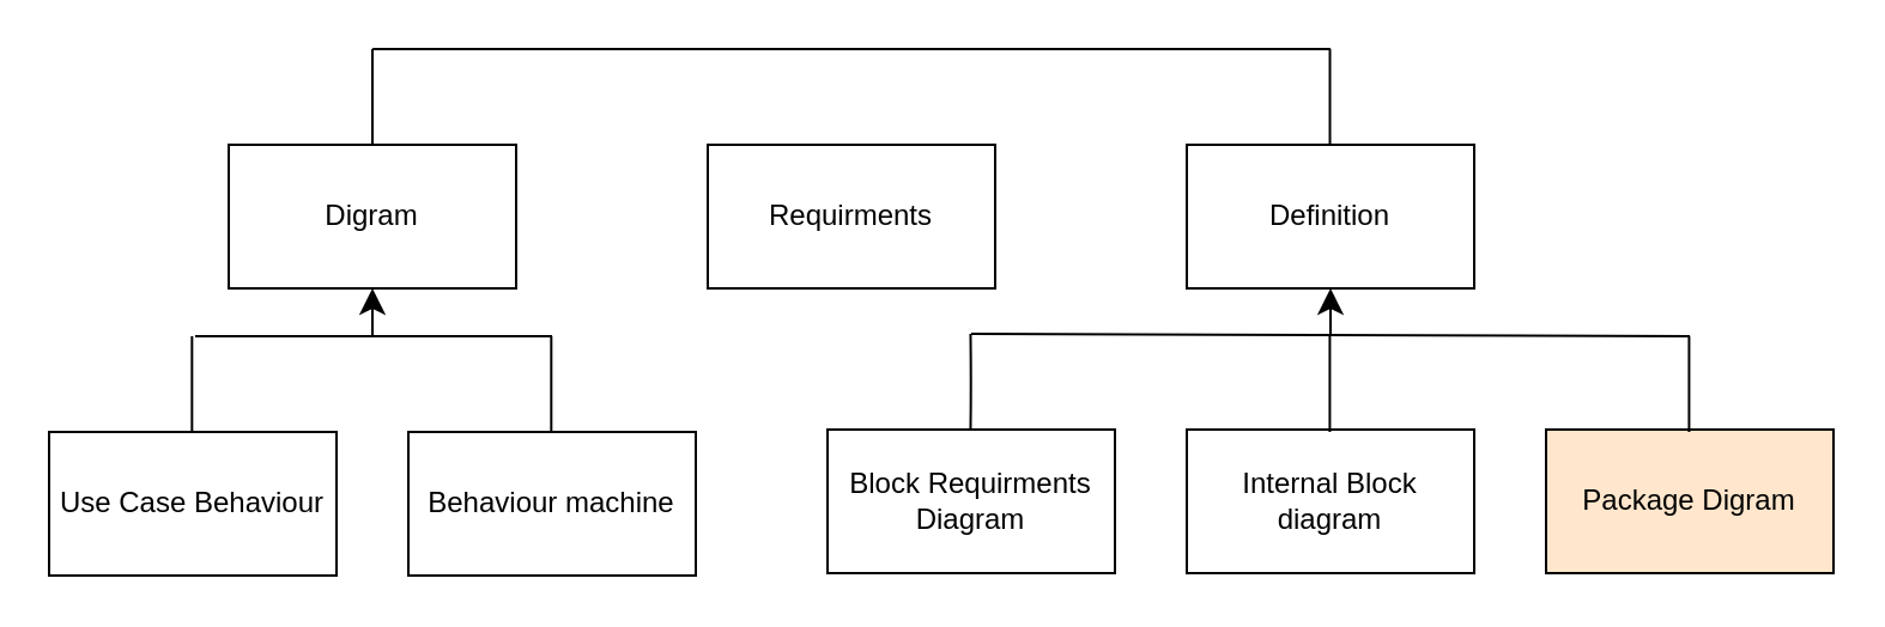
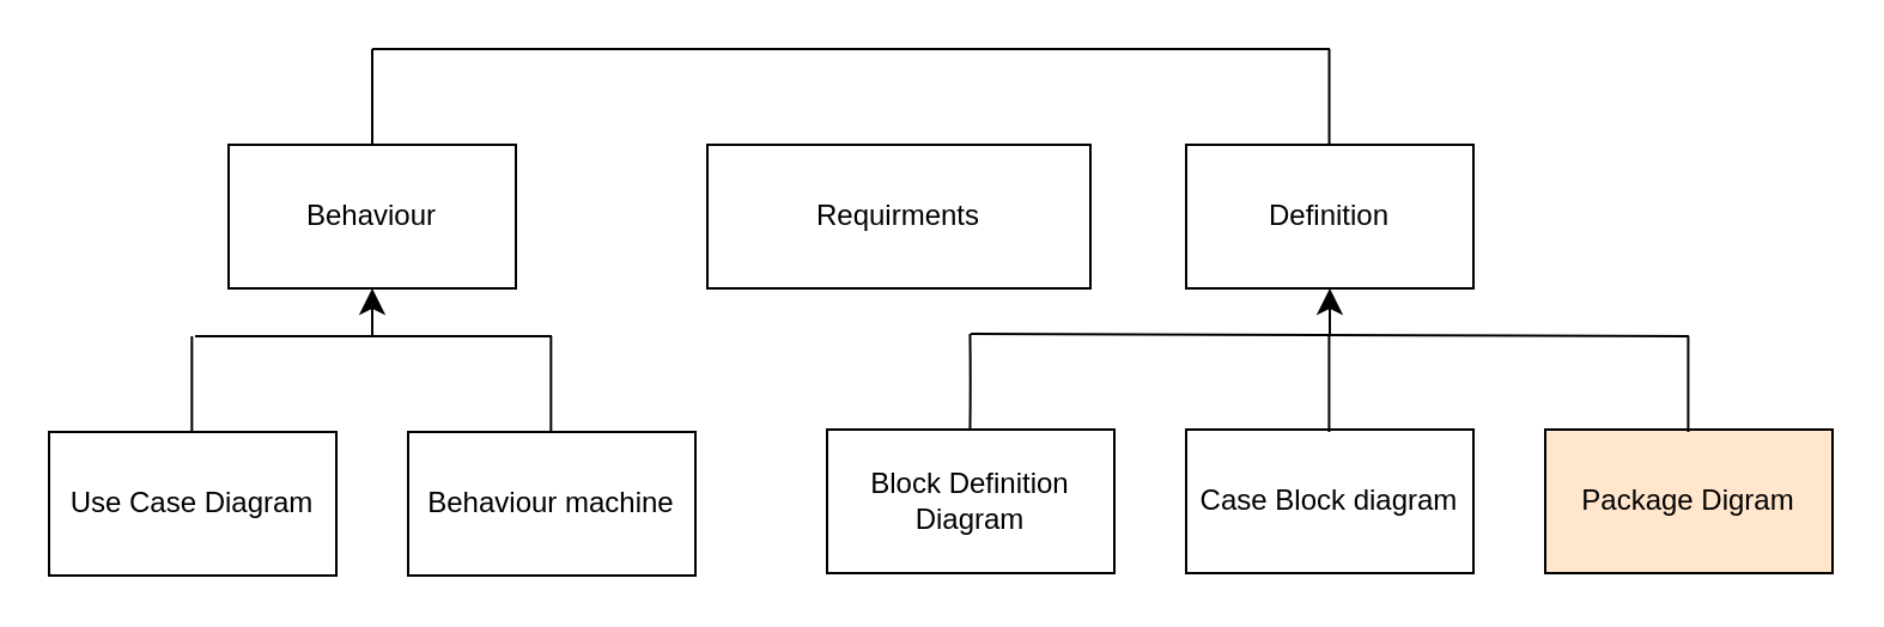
  <mxCell id="0" />
  <mxCell id="1" parent="0" />
- <mxCell id="2" value="Requirments" style="rounded=0;whiteSpace=wrap;html=1;" vertex="1" parent="1"><mxGeometry x="295" y="60" width="120" height="60" as="geometry" /></mxCell>
- <mxCell id="3" value="Digram" style="rounded=0;whiteSpace=wrap;html=1;" vertex="1" parent="1"><mxGeometry x="95" y="60" width="120" height="60" as="geometry" /></mxCell>
+ <mxCell id="2" value="Requirments" style="rounded=0;whiteSpace=wrap;html=1;" vertex="1" parent="1"><mxGeometry x="295" y="60" width="160" height="60" as="geometry" /></mxCell>
+ <mxCell id="3" value="Behaviour" style="rounded=0;whiteSpace=wrap;html=1;" vertex="1" parent="1"><mxGeometry x="95" y="60" width="120" height="60" as="geometry" /></mxCell>
  <mxCell id="4" value="Definition" style="rounded=0;whiteSpace=wrap;html=1;" vertex="1" parent="1"><mxGeometry x="495" y="60" width="120" height="60" as="geometry" /></mxCell>
  <mxCell id="5" value="" style="endArrow=none;html=1;rounded=0;fontSize=12;startSize=8;endSize=8;curved=1;strokeColor=default;align=center;verticalAlign=middle;fontFamily=Helvetica;fontColor=default;labelBackgroundColor=default;" edge="1" parent="1"><mxGeometry width="50" height="50" relative="1" as="geometry"><mxPoint x="155" y="60" as="sourcePoint" /><mxPoint x="155" y="20" as="targetPoint" /></mxGeometry></mxCell>
  <mxCell id="6" value="" style="endArrow=none;html=1;rounded=0;fontSize=12;startSize=8;endSize=8;curved=1;strokeColor=default;align=center;verticalAlign=middle;fontFamily=Helvetica;fontColor=default;labelBackgroundColor=default;" edge="1" parent="1"><mxGeometry width="50" height="50" relative="1" as="geometry"><mxPoint x="554.76" y="60" as="sourcePoint" /><mxPoint x="554.76" y="20" as="targetPoint" /></mxGeometry></mxCell>
  <mxCell id="7" value="" style="endArrow=none;html=1;rounded=0;fontSize=12;startSize=8;endSize=8;curved=1;strokeColor=default;align=center;verticalAlign=middle;fontFamily=Helvetica;fontColor=default;labelBackgroundColor=default;" edge="1" parent="1"><mxGeometry width="50" height="50" relative="1" as="geometry"><mxPoint x="155" y="20" as="sourcePoint" /><mxPoint x="555" y="20" as="targetPoint" /></mxGeometry></mxCell>
- <mxCell id="8" value="Use Case Behaviour" style="rounded=0;whiteSpace=wrap;html=1;" vertex="1" parent="1"><mxGeometry x="20" y="180" width="120" height="60" as="geometry" /></mxCell>
+ <mxCell id="8" value="Use Case Diagram" style="rounded=0;whiteSpace=wrap;html=1;" vertex="1" parent="1"><mxGeometry x="20" y="180" width="120" height="60" as="geometry" /></mxCell>
  <mxCell id="9" value="Behaviour machine" style="rounded=0;whiteSpace=wrap;html=1;" vertex="1" parent="1"><mxGeometry x="170" y="180" width="120" height="60" as="geometry" /></mxCell>
- <mxCell id="10" value="Block Requirments Diagram" style="rounded=0;whiteSpace=wrap;html=1;" vertex="1" parent="1"><mxGeometry x="345" y="179" width="120" height="60" as="geometry" /></mxCell>
- <mxCell id="11" value="Internal Block diagram" style="rounded=0;whiteSpace=wrap;html=1;" vertex="1" parent="1"><mxGeometry x="495" y="179" width="120" height="60" as="geometry" /></mxCell>
+ <mxCell id="10" value="Block Definition Diagram" style="rounded=0;whiteSpace=wrap;html=1;" vertex="1" parent="1"><mxGeometry x="345" y="179" width="120" height="60" as="geometry" /></mxCell>
+ <mxCell id="11" value="Case Block diagram" style="rounded=0;whiteSpace=wrap;html=1;" vertex="1" parent="1"><mxGeometry x="495" y="179" width="120" height="60" as="geometry" /></mxCell>
  <mxCell id="12" value="Package Digram" style="rounded=0;whiteSpace=wrap;html=1;fillColor=#ffe6cc;" vertex="1" parent="1"><mxGeometry x="645" y="179" width="120" height="60" as="geometry" /></mxCell>
  <mxCell id="13" value="" style="endArrow=none;html=1;rounded=0;fontSize=12;startSize=8;endSize=8;curved=1;strokeColor=default;align=center;verticalAlign=middle;fontFamily=Helvetica;fontColor=default;labelBackgroundColor=default;" edge="1" parent="1"><mxGeometry width="50" height="50" relative="1" as="geometry"><mxPoint x="229.66" y="180" as="sourcePoint" /><mxPoint x="229.66" y="140" as="targetPoint" /></mxGeometry></mxCell>
  <mxCell id="14" value="" style="endArrow=none;html=1;rounded=0;fontSize=12;startSize=8;endSize=8;curved=1;strokeColor=default;align=center;verticalAlign=middle;fontFamily=Helvetica;fontColor=default;labelBackgroundColor=default;" edge="1" parent="1"><mxGeometry width="50" height="50" relative="1" as="geometry"><mxPoint x="81" y="140" as="sourcePoint" /><mxPoint x="230" y="140" as="targetPoint" /></mxGeometry></mxCell>
  <mxCell id="15" value="" style="endArrow=none;html=1;rounded=0;fontSize=12;startSize=8;endSize=8;curved=1;strokeColor=default;align=center;verticalAlign=middle;fontFamily=Helvetica;fontColor=default;labelBackgroundColor=default;" edge="1" parent="1"><mxGeometry width="50" height="50" relative="1" as="geometry"><mxPoint x="79.66" y="180" as="sourcePoint" /><mxPoint x="79.66" y="140" as="targetPoint" /></mxGeometry></mxCell>
  <mxCell id="16" value="" style="endArrow=classic;html=1;rounded=0;fontSize=12;startSize=8;endSize=8;curved=1;entryX=0.5;entryY=1;entryDx=0;entryDy=0;" edge="1" parent="1" target="3"><mxGeometry width="50" height="50" relative="1" as="geometry"><mxPoint x="155" y="140" as="sourcePoint" /><mxPoint x="251" y="70" as="targetPoint" /></mxGeometry></mxCell>
  <mxCell id="17" value="" style="endArrow=none;html=1;rounded=0;fontSize=12;startSize=8;endSize=8;curved=1;strokeColor=default;align=center;verticalAlign=middle;fontFamily=Helvetica;fontColor=default;labelBackgroundColor=default;" edge="1" parent="1"><mxGeometry width="50" height="50" relative="1" as="geometry"><mxPoint x="404.72" y="179" as="sourcePoint" /><mxPoint x="404.72" y="139" as="targetPoint" /><Array as="points"><mxPoint x="405" y="160" /></Array></mxGeometry></mxCell>
  <mxCell id="18" value="" style="endArrow=none;html=1;rounded=0;fontSize=12;startSize=8;endSize=8;curved=1;strokeColor=default;align=center;verticalAlign=middle;fontFamily=Helvetica;fontColor=default;labelBackgroundColor=default;" edge="1" parent="1"><mxGeometry width="50" height="50" relative="1" as="geometry"><mxPoint x="554.71" y="180" as="sourcePoint" /><mxPoint x="554.71" y="140" as="targetPoint" /></mxGeometry></mxCell>
  <mxCell id="19" value="" style="endArrow=none;html=1;rounded=0;fontSize=12;startSize=8;endSize=8;curved=1;strokeColor=default;align=center;verticalAlign=middle;fontFamily=Helvetica;fontColor=default;labelBackgroundColor=default;" edge="1" parent="1"><mxGeometry width="50" height="50" relative="1" as="geometry"><mxPoint x="704.71" y="180" as="sourcePoint" /><mxPoint x="704.71" y="140" as="targetPoint" /></mxGeometry></mxCell>
  <mxCell id="20" value="" style="endArrow=none;html=1;rounded=0;fontSize=12;startSize=8;endSize=8;curved=1;" edge="1" parent="1"><mxGeometry width="50" height="50" relative="1" as="geometry"><mxPoint x="405" y="139" as="sourcePoint" /><mxPoint x="705" y="140" as="targetPoint" /></mxGeometry></mxCell>
  <mxCell id="21" value="" style="endArrow=classic;html=1;rounded=0;fontSize=12;startSize=8;endSize=8;curved=1;entryX=0.5;entryY=1;entryDx=0;entryDy=0;" edge="1" parent="1"><mxGeometry width="50" height="50" relative="1" as="geometry"><mxPoint x="555" y="140" as="sourcePoint" /><mxPoint x="555" y="120" as="targetPoint" /></mxGeometry></mxCell>
